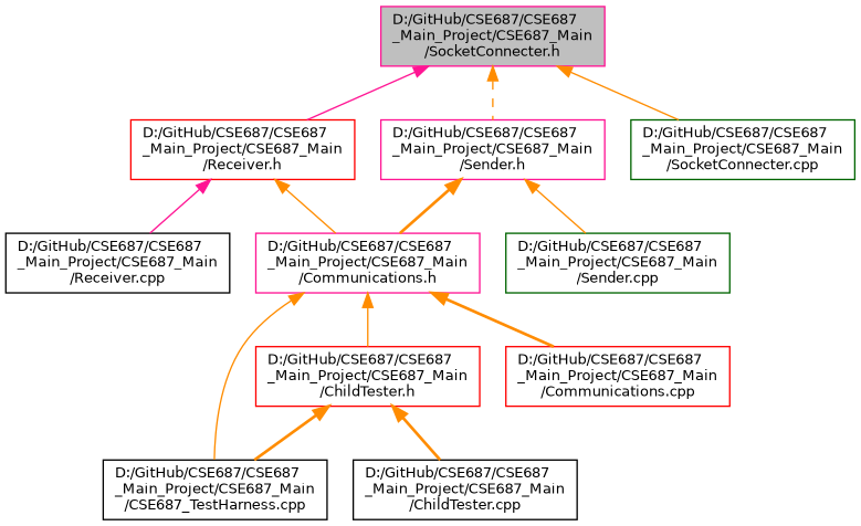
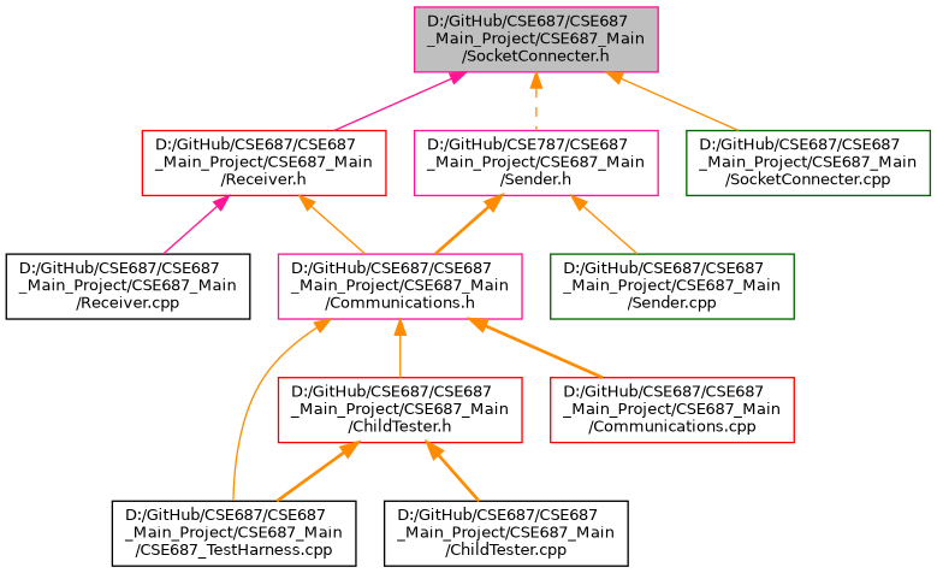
  digraph {
    node [color=deeppink fillcolor=white fontname=Helvetica fontsize=10 shape=record style=filled]
    edge [color=darkorange dir=back fontname=Helvetica fontsize=10 labelfontname=Helvetica labelfontsize=10 style=solid]
    n1 [fillcolor=grey75 fontcolor=black height=0.2 label="D:/GitHub/CSE687/CSE687\l_Main_Project/CSE687_Main\l/SocketConnecter.h" width=0.4]
    n2 [color=red height=0.2 label="D:/GitHub/CSE687/CSE687\l_Main_Project/CSE687_Main\l/Receiver.h" width=0.4]
-   n3 [height=0.2 label="D:/GitHub/CSE687/CSE687\l_Main_Project/CSE687_Main\l/Sender.h" width=0.4]
+   n3 [height=0.2 label="D:/GitHub/CSE787/CSE687\l_Main_Project/CSE687_Main\l/Sender.h" width=0.4]
    n4 [color=darkgreen height=0.2 label="D:/GitHub/CSE687/CSE687\l_Main_Project/CSE687_Main\l/SocketConnecter.cpp" width=0.4]
    n5 [height=0.2 label="D:/GitHub/CSE687/CSE687\l_Main_Project/CSE687_Main\l/Communications.h" width=0.4]
    n6 [color=black height=0.2 label="D:/GitHub/CSE687/CSE687\l_Main_Project/CSE687_Main\l/Receiver.cpp" width=0.4]
    n7 [color=red height=0.2 label="D:/GitHub/CSE687/CSE687\l_Main_Project/CSE687_Main\l/ChildTester.h" width=0.4]
    n8 [color=black height=0.2 label="D:/GitHub/CSE687/CSE687\l_Main_Project/CSE687_Main\l/CSE687_TestHarness.cpp" width=0.4]
    n9 [color=red height=0.2 label="D:/GitHub/CSE687/CSE687\l_Main_Project/CSE687_Main\l/Communications.cpp" width=0.4]
    n10 [color=black height=0.2 label="D:/GitHub/CSE687/CSE687\l_Main_Project/CSE687_Main\l/ChildTester.cpp" width=0.4]
    n11 [color=darkgreen height=0.2 label="D:/GitHub/CSE687/CSE687\l_Main_Project/CSE687_Main\l/Sender.cpp" width=0.4]
    n1 -> n2 [color=deeppink]
    n1 -> n3 [style=dashed]
    n1 -> n4
    n2 -> n5
    n2 -> n6 [color=deeppink]
    n3 -> n5 [style=bold]
    n3 -> n11
    n5 -> n7
    n5 -> n8
    n5 -> n9 [style=bold]
    n7 -> n8 [style=bold]
    n7 -> n10 [style=bold]
  }
